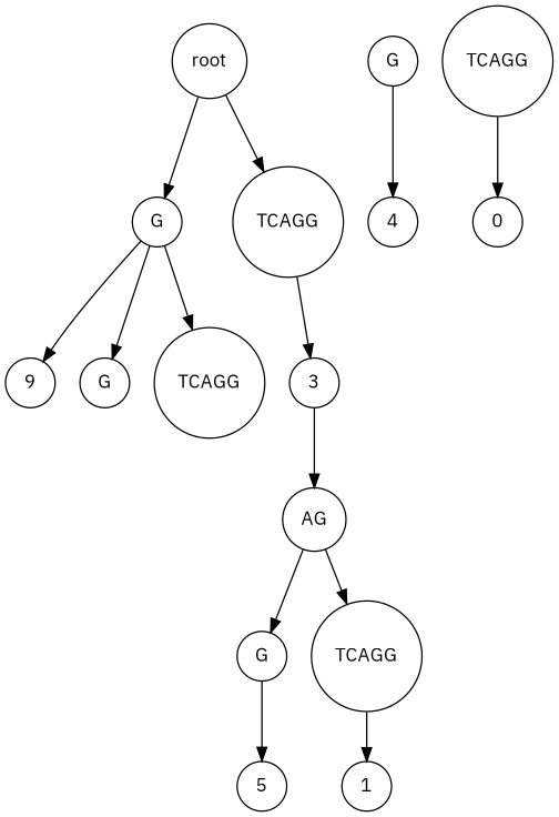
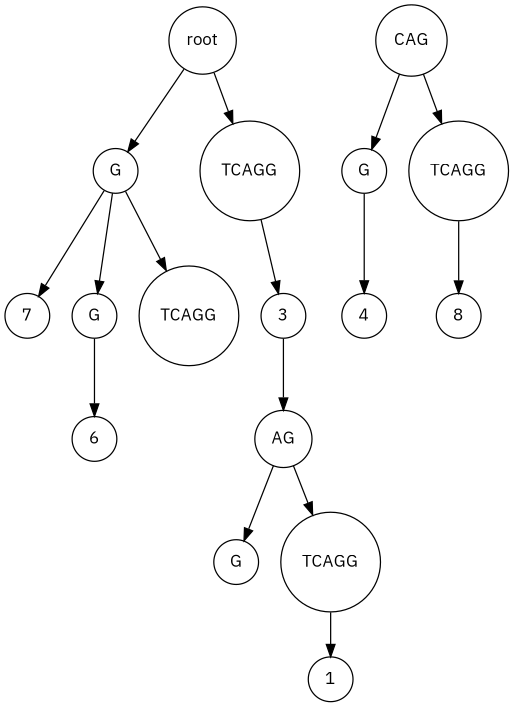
  digraph {
    fontname="IBM Plex Sans"
    node [fontname="IBM Plex Sans" shape=circle]
    edge [fontname="IBM Plex Sans"]
    n1 [label=root]
    n2 [label=G]
    n3 [label=TCAGG]
-   n4 [label=9]
+   n4 [label=7]
    n5 [label=G]
    n6 [label=TCAGG]
    n7 [label=AG]
    n8 [label=G]
    n9 [label=TCAGG]
+   n10 [label=CAG]
    n11 [label=G]
    n12 [label=TCAGG]
    n13 [label=3]
-   n15 [label=5]
+   n14 [label=6]
    n16 [label=1]
    n17 [label=4]
-   n18 [label=0]
+   n18 [label=8]
    n1 -> n2
    n1 -> n3
    n2 -> n4
    n2 -> n5
    n2 -> n6
    n3 -> n13
+   n5 -> n14
    n7 -> n8
    n7 -> n9
-   n8 -> n15
    n9 -> n16
+   n10 -> n11
+   n10 -> n12
    n11 -> n17
    n12 -> n18
    n13 -> n7
  }
